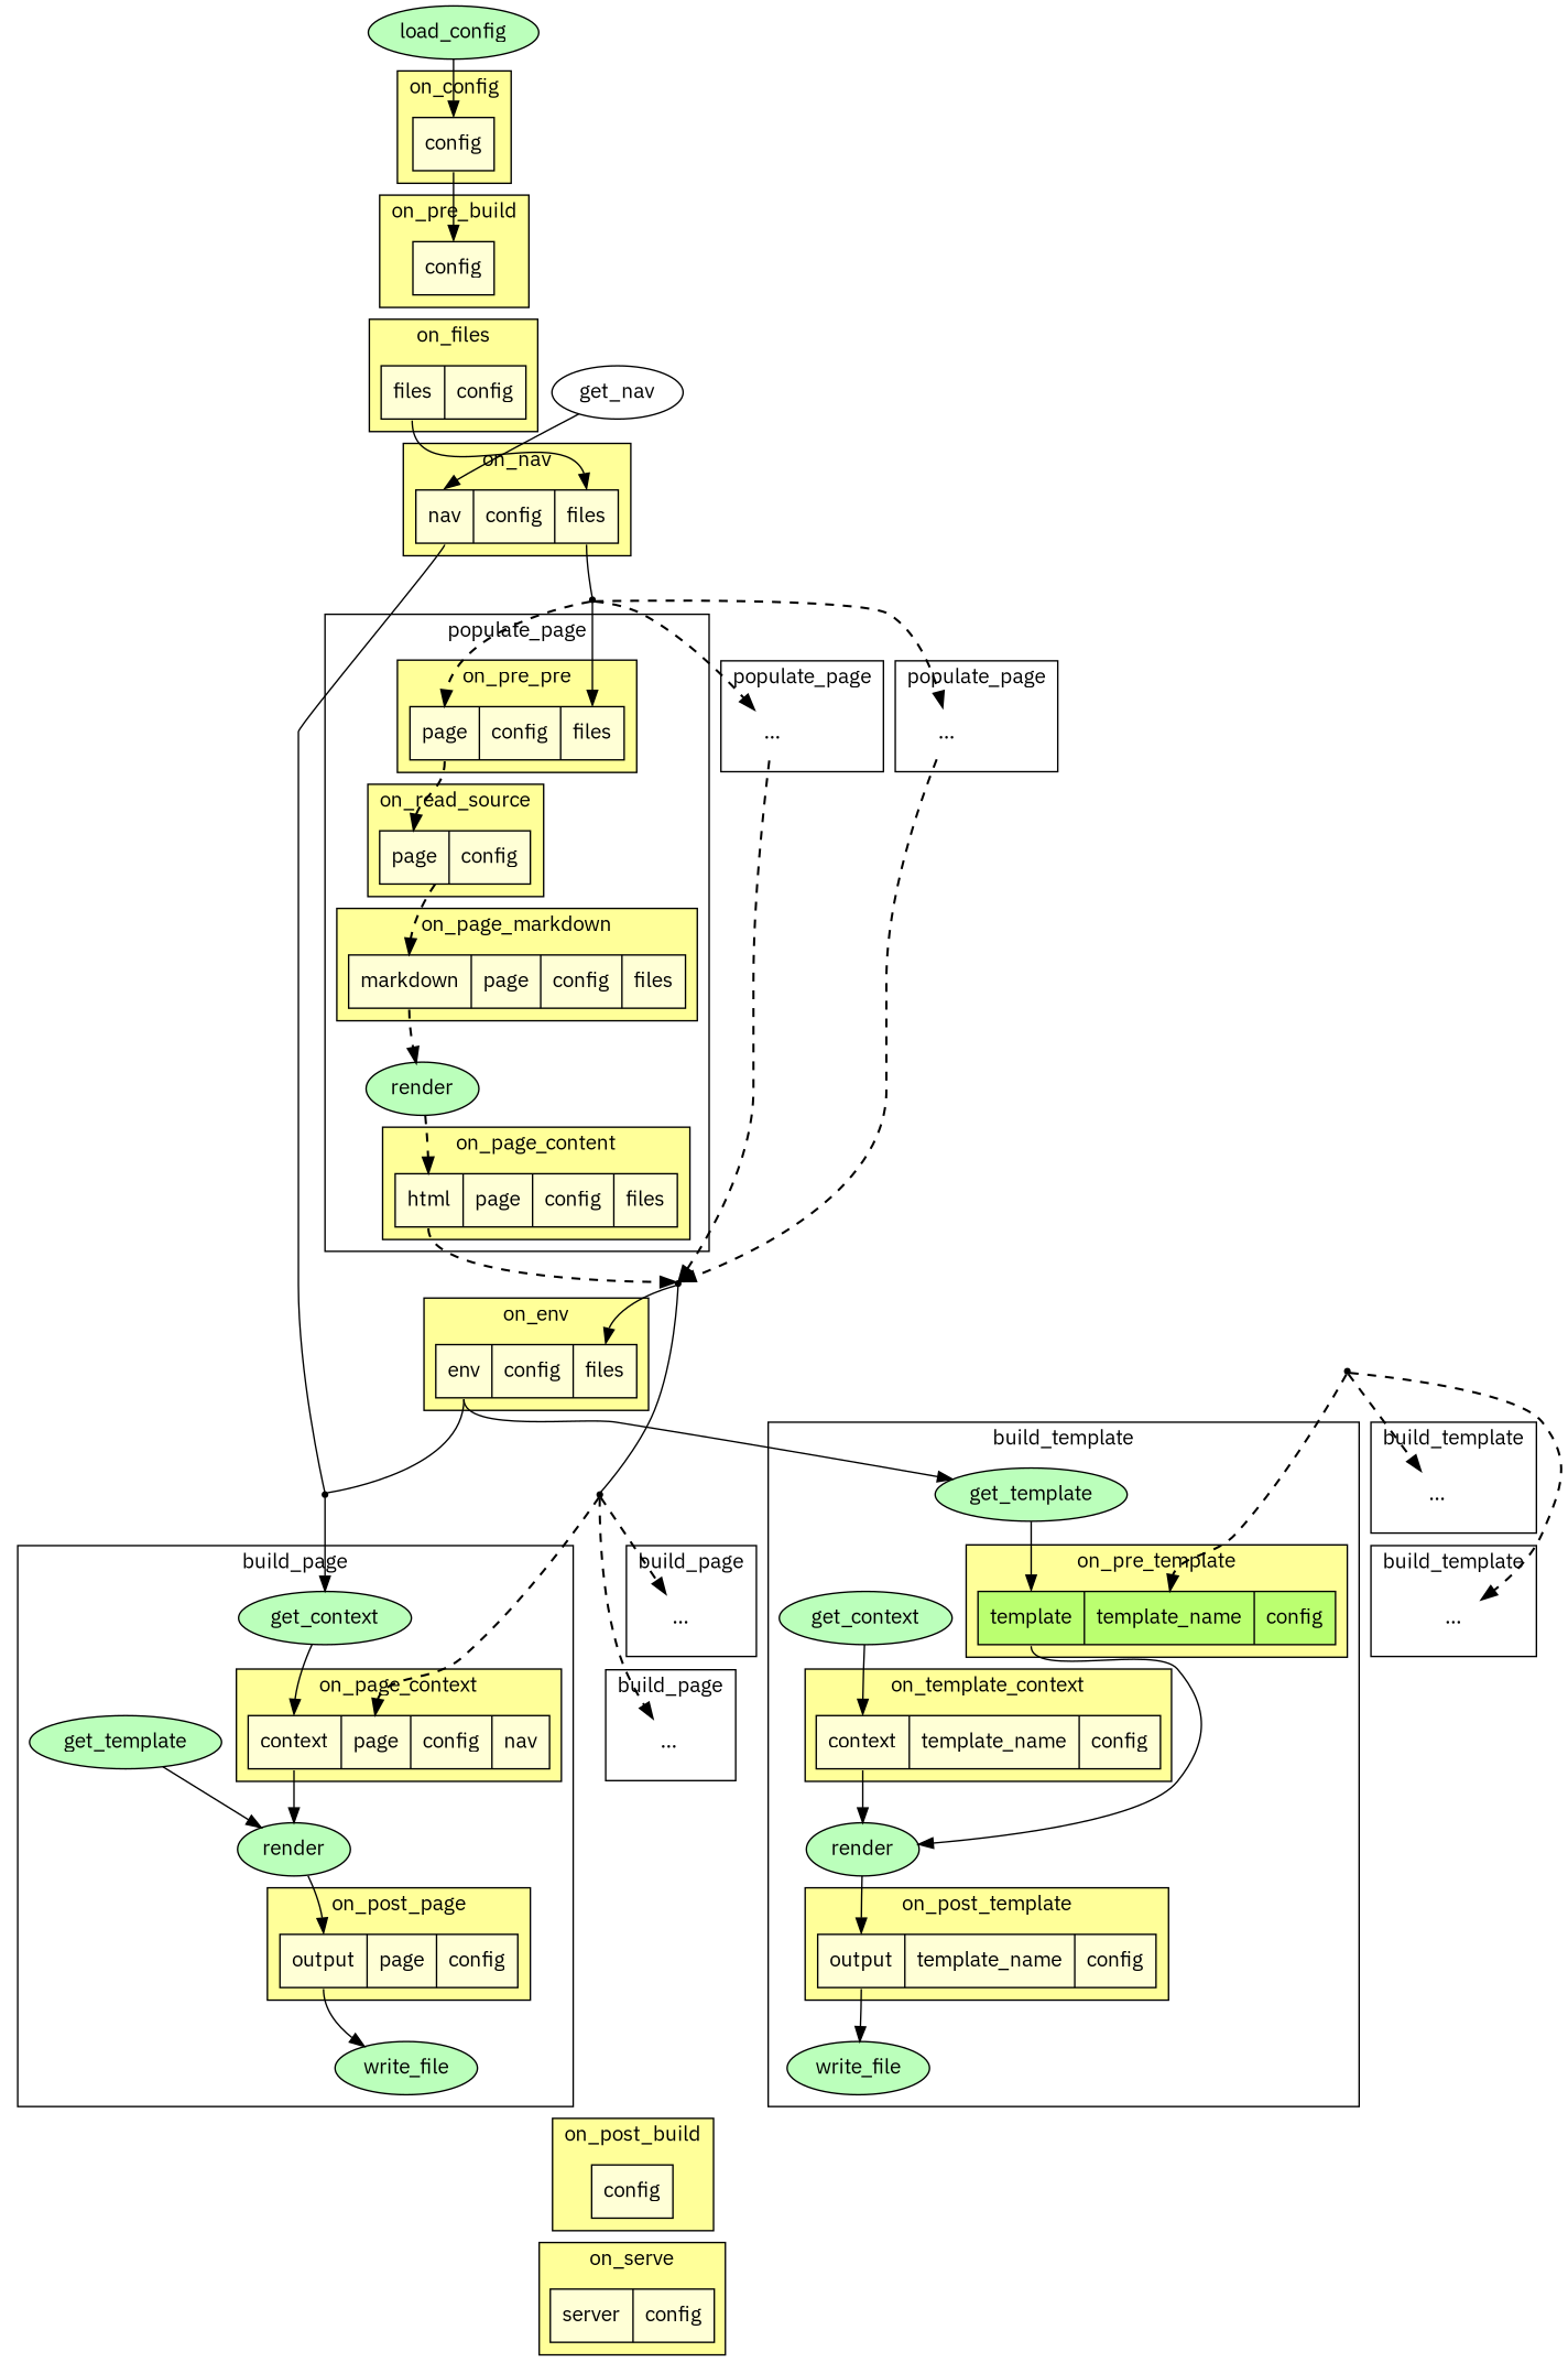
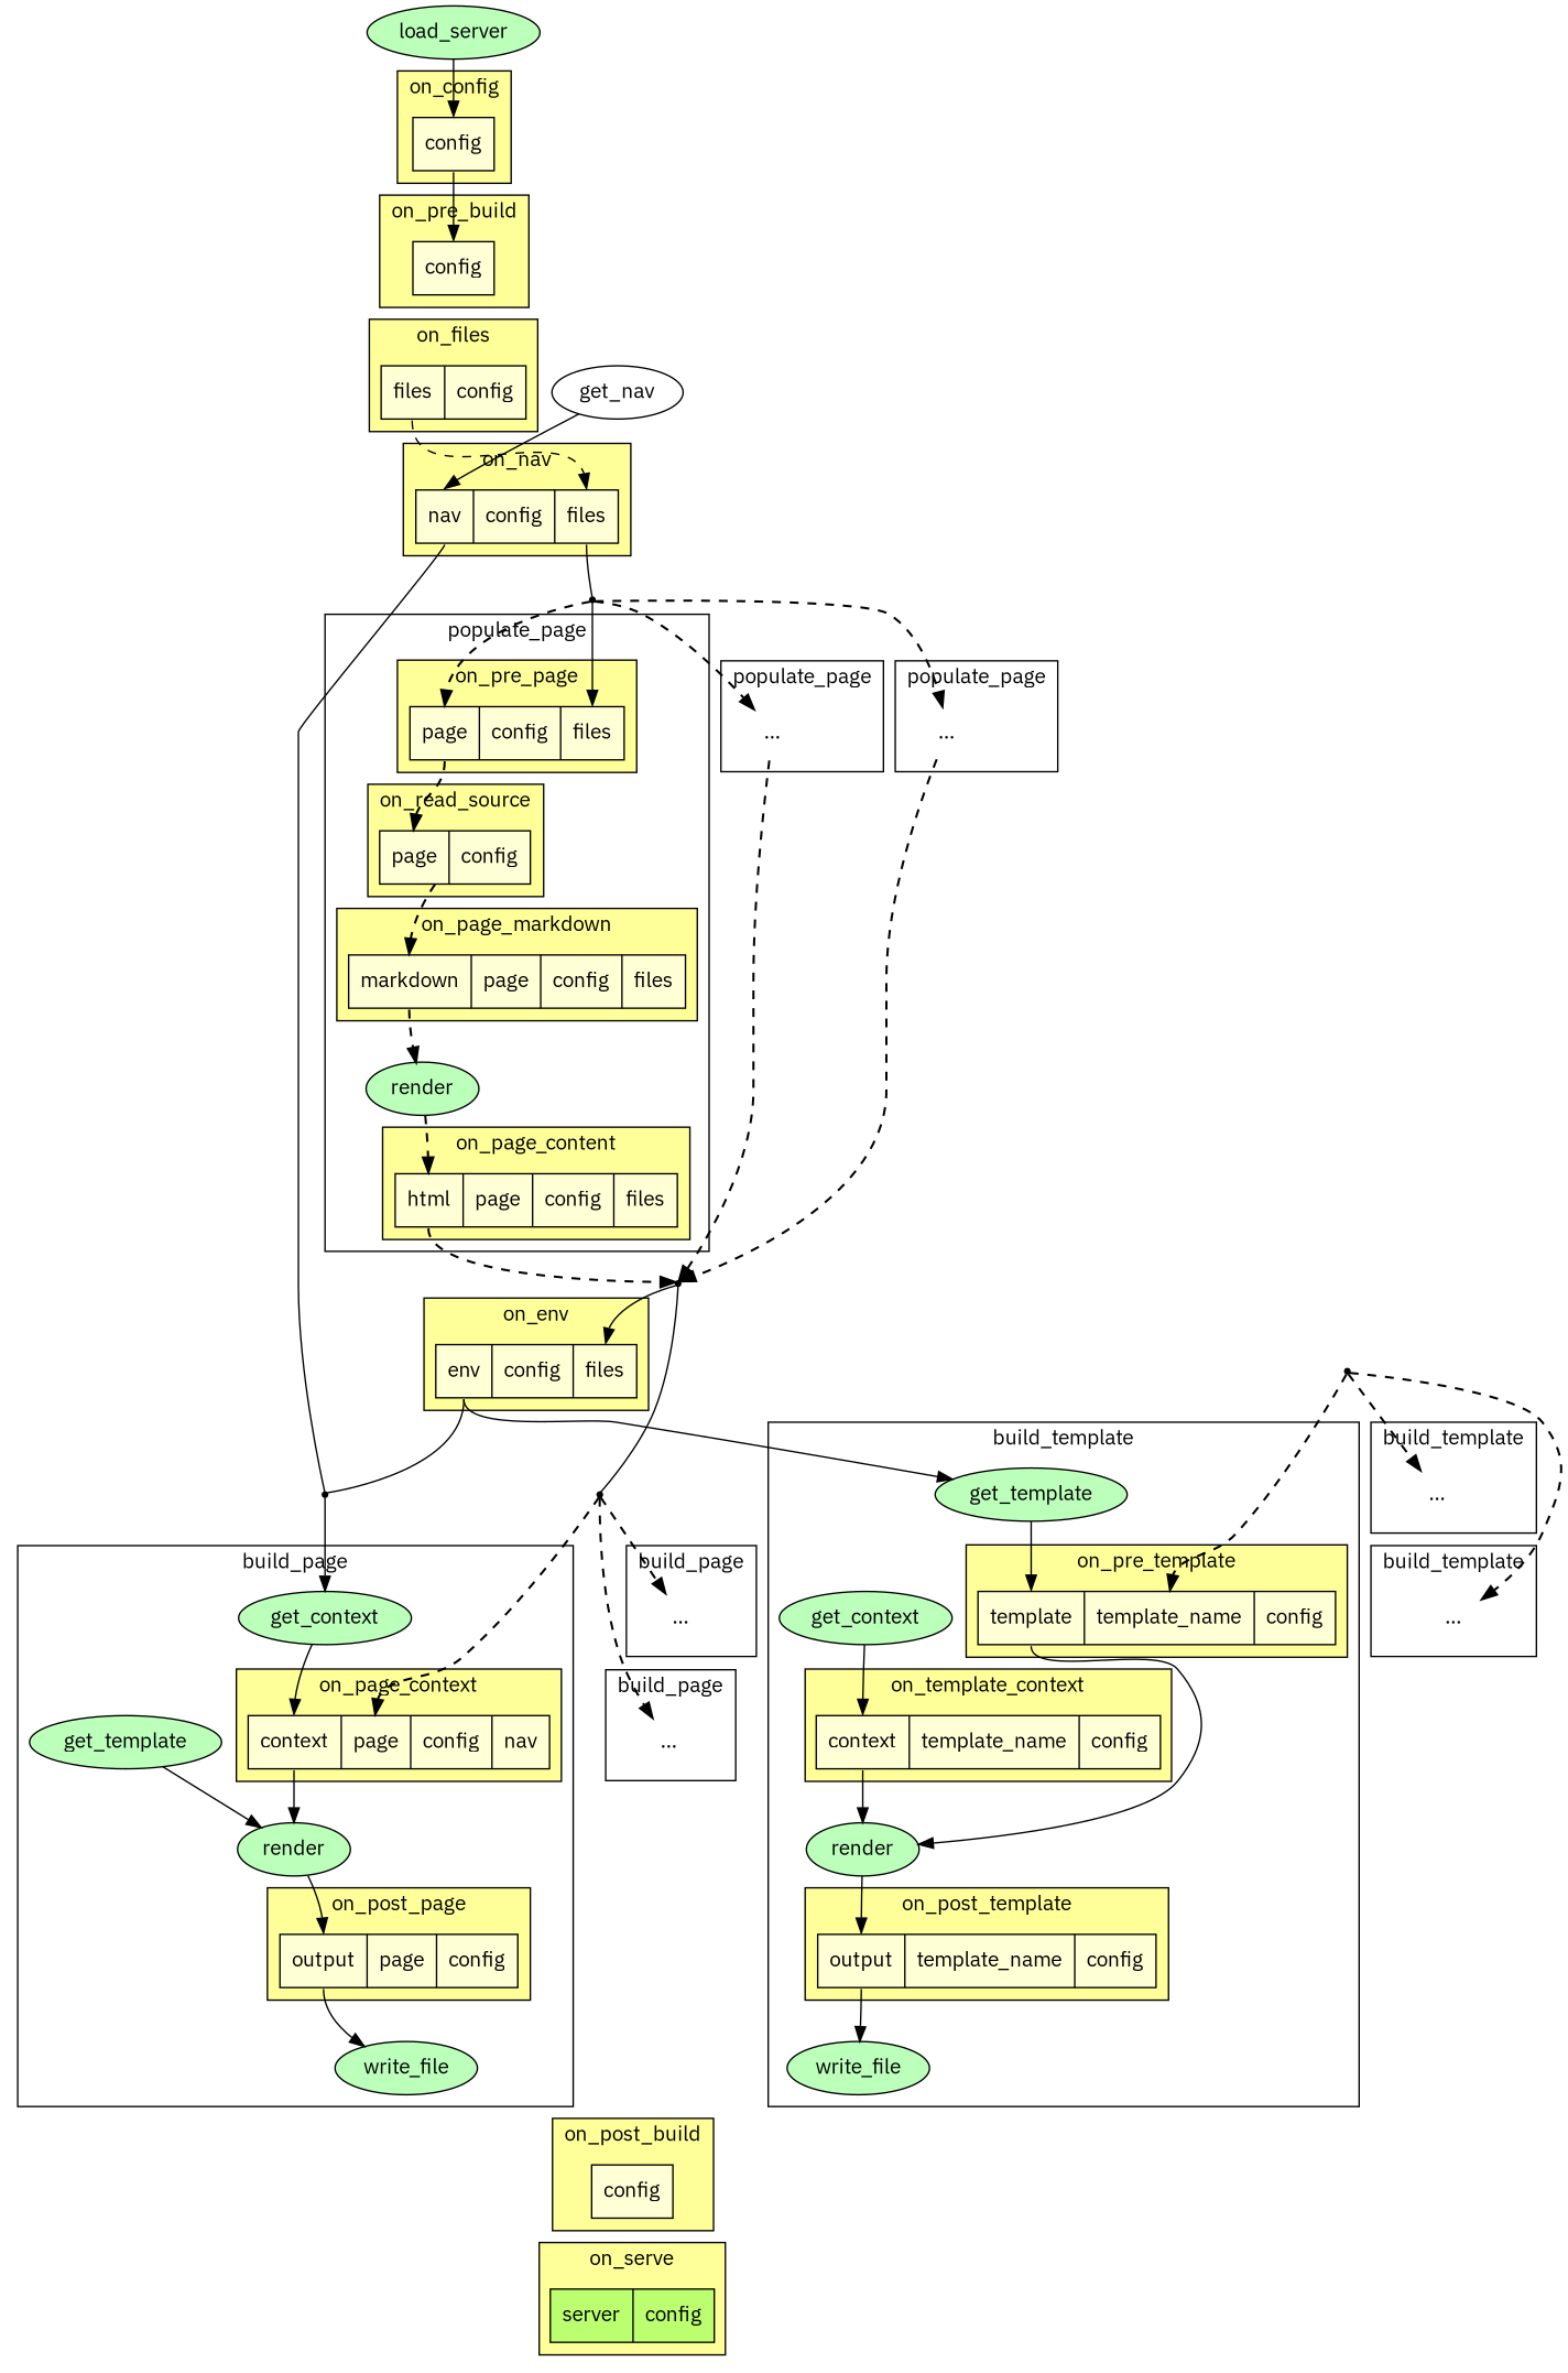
  digraph {
    compound=true
    fontname="IBM Plex Sans"
    node [fillcolor="#ffffff99" fontname="IBM Plex Sans" style=filled]
    edge [fontname="IBM Plex Sans"]
    n1 [concentrate=true label="<config>config" shape=record]
    n2 [label="<config>config" shape=record]
    n3 [label="<files>files|<config>config" shape=record]
    n4 [label="<nav>nav|<config>config|<files>files" shape=record]
    n5 [label="<page>page|<config>config|<files>files" shape=record]
    n6 [label="<page>page|<config>config" shape=record]
    n7 [label="<markdown>markdown|<page>page|<config>config|<files>files" shape=record]
    n8 [label="<content>html|<page>page|<config>config|<files>files" shape=record]
    n9 [fillcolor="#00ff0044" label=render]
    n10 [color=transparent label="..." fillcolor=""]
    n11 [color=transparent label="..." fillcolor=""]
    n12 [label="<config>config" shape=record]
    n13 [label="<env>env|<config>config|<files>files" shape=record]
    n14 [label="<context>context|<page>page|<config>config|<nav>nav" shape=record]
    n15 [label="<output>output|<page>page|<config>config" shape=record]
    n16 [fillcolor="#00ff0044" label=render]
    get_context [fillcolor="#00ff0044"]
    get_template [fillcolor="#00ff0044"]
    write_file [fillcolor="#00ff0044"]
    n20 [color=transparent label="..." fillcolor=""]
    n21 [color=transparent label="..." fillcolor=""]
-   n22 [fillcolor="#00ff0044" label="<template>template|<template_name>template_name|<config>config" shape=record]
+   n22 [label="<template>template|<template_name>template_name|<config>config" shape=record]
    n23 [label="<context>context|<template_name>template_name|<config>config" shape=record]
    n24 [label="<output>output|<template_name>template_name|<config>config" shape=record]
    n25 [fillcolor="#00ff0044" label=render]
    n26 [fillcolor="#00ff0044" label=get_template]
    n27 [fillcolor="#00ff0044" label=get_context]
    n28 [fillcolor="#00ff0044" label=write_file]
    n29 [color=transparent label="..." fillcolor=""]
    n30 [color=transparent label="..." fillcolor=""]
-   n31 [label="<server>server|<config>config" shape=record]
+   n31 [fillcolor="#00ff0044" label="<server>server|<config>config" shape=record]
    pages_a1 [shape=point fillcolor=""]
    context_inputs [shape=point fillcolor=""]
    pages_a2 [shape=point fillcolor=""]
-   load_config [fillcolor="#00ff0044"]
+   load_config [fillcolor="#00ff0044" label=load_server]
    get_nav
    pages_b1 [shape=point fillcolor=""]
    templates [shape=point fillcolor=""]
    subgraph cluster_1 {
      bgcolor="#ffff0066"
      label=on_config
      n1
    }
    subgraph cluster_2 {
      bgcolor="#ffff0066"
      label=on_pre_build
      n2
    }
    subgraph cluster_3 {
      bgcolor="#ffff0066"
      label=on_files
      n3
    }
    subgraph cluster_4 {
      bgcolor="#ffff0066"
      label=on_nav
      n4
    }
    subgraph cluster_5 {
      label=populate_page
      n9
      subgraph cluster_6 {
        bgcolor="#ffff0066"
-       label=on_pre_pre
+       label=on_pre_page
        n5
      }
      subgraph cluster_7 {
        bgcolor="#ffff0066"
        label=on_read_source
        n6
      }
      subgraph cluster_8 {
        bgcolor="#ffff0066"
        label=on_page_markdown
        n7
      }
      subgraph cluster_9 {
        bgcolor="#ffff0066"
        label=on_page_content
        n8
      }
    }
    subgraph cluster_10 {
      label=populate_page
      n10
    }
    subgraph cluster_11 {
      label=populate_page
      n11
    }
    subgraph cluster_12 {
      bgcolor="#ffff0066"
      label=on_post_build
      n12
    }
    subgraph cluster_13 {
      bgcolor="#ffff0066"
      label=on_env
      n13
    }
    subgraph cluster_14 {
      label=build_page
      n16
      get_context
      get_template
      write_file
      subgraph cluster_15 {
        bgcolor="#ffff0066"
        label=on_page_context
        n14
      }
      subgraph cluster_16 {
        bgcolor="#ffff0066"
        label=on_post_page
        n15
      }
    }
    subgraph cluster_17 {
      label=build_page
      n20
    }
    subgraph cluster_18 {
      label=build_page
      n21
    }
    subgraph cluster_19 {
      label=build_template
      n25
      n26
      n27
      n28
      subgraph cluster_20 {
        bgcolor="#ffff0066"
        label=on_pre_template
        n22
      }
      subgraph cluster_21 {
        bgcolor="#ffff0066"
        label=on_template_context
        n23
      }
      subgraph cluster_22 {
        bgcolor="#ffff0066"
        label=on_post_template
        n24
      }
    }
    subgraph cluster_23 {
      label=build_template
      n29
    }
    subgraph cluster_24 {
      label=build_template
      n30
    }
    subgraph cluster_25 {
      bgcolor="#ffff0066"
      label=on_serve
      n31
    }
    n1 -> n2 [headport="config:n" tailport="config:s"]
    n2 -> n3 [headport=n style=invis tailport=s]
-   n3 -> n4 [headport="files:n" tailport="files:s"]
+   n3 -> n4 [headport="files:n" tailport="files:s" style=dashed]
    n4 -> n5 [headport=n style=invis tailport=s]
    n4 -> pages_a1 [arrowhead=none tailport="files:s"]
    n4 -> context_inputs [arrowhead=none tailport="nav:s"]
    n5 -> n6 [headport="page:n" penwidth=1.5 style=dashed tailport="page:s"]
    n6 -> n7 [headport="markdown:n" penwidth=1.5 style=dashed]
    n7 -> n9 [penwidth=1.5 style=dashed tailport="markdown:s"]
    n8 -> n13 [headport=n style=invis tailport=s]
    n8 -> pages_a2 [penwidth=1.5 style=dashed tailport="content:s"]
    n9 -> n8 [headport="content:n" penwidth=1.5 style=dashed]
    n10 -> pages_a2 [penwidth=1.5 style=dashed]
    n11 -> pages_a2 [penwidth=1.5 style=dashed]
    n12 -> n31 [headport=s style=invis tailport=n]
    n13 -> n26 [tailport="env:s"]
    n13 -> context_inputs [arrowhead=none tailport="env:s"]
    n14 -> n16 [tailport="context:s"]
    n15 -> write_file [tailport="output:s"]
    n16 -> n15 [headport="output:n"]
    get_context -> n14 [headport="context:n"]
    get_template -> n16
    write_file -> n12 [headport=n style=invis]
    n20 -> n21 [style=invis]
    n22 -> n23 [headport=n style=invis tailport=s]
    n22 -> n25 [tailport="template:s"]
    n23 -> n25 [tailport="context:s"]
    n24 -> n28 [tailport="output:s"]
    n25 -> n24 [headport="output:n"]
    n26 -> n22 [headport="template:n"]
    n27 -> n23 [headport="context:n"]
    n28 -> n12 [headport=n style=invis]
    n29 -> n30 [style=invis]
    pages_a1 -> n5 [headport="page:n" penwidth=1.5 style=dashed]
    pages_a1 -> n5 [headport="files:n"]
    pages_a1 -> n10 [penwidth=1.5 style=dashed]
    pages_a1 -> n11 [penwidth=1.5 style=dashed]
    context_inputs -> get_context
    pages_a2 -> n13 [headport="files:n"]
    pages_a2 -> pages_b1 [arrowhead=none]
    load_config -> n1 [headport="config:n"]
    get_nav -> n4 [headport="nav:n"]
    pages_b1 -> n14 [headport="page:n" penwidth=1.5 style=dashed]
    pages_b1 -> get_context [style=invis]
    pages_b1 -> n20 [penwidth=1.5 style=dashed]
    pages_b1 -> n21 [penwidth=1.5 style=dashed]
    templates -> n22 [headport="template_name:n" penwidth=1.5 style=dashed]
    templates -> n26 [style=invis]
    templates -> n29 [penwidth=1.5 style=dashed]
    templates -> n30 [penwidth=1.5 style=dashed]
  }
